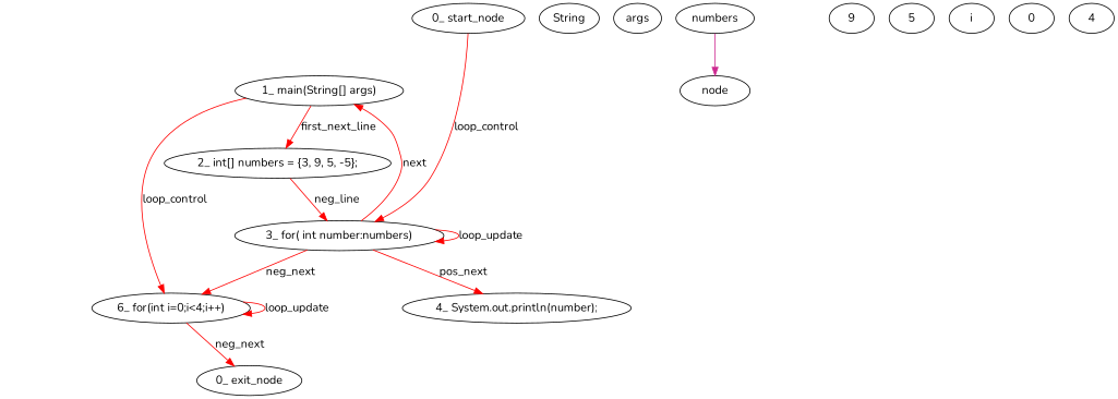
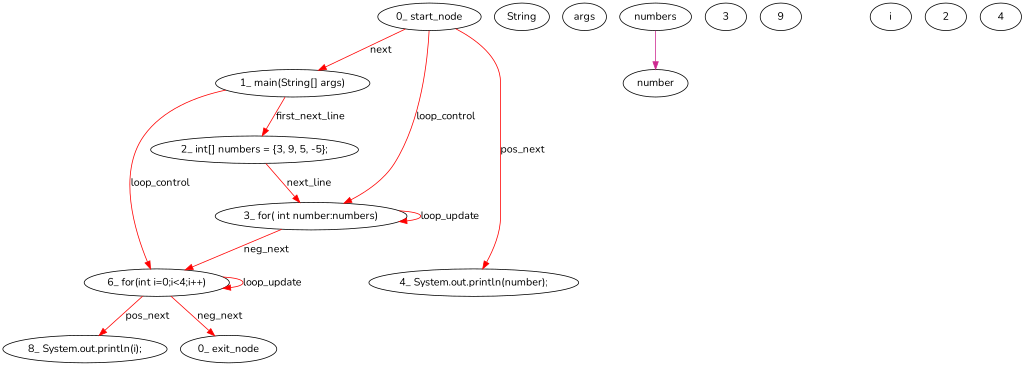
  digraph {
    fontname=Nunito
    node [fontname=Nunito node_type=token]
    edge [color=red controlflow_type=loop_control edge_type=CFG_edge fontname=Nunito]
    n1 [label="1_ main(String[] args)" node_type=""]
    n2 [label="2_ int[] numbers = {3, 9, 5, -5};" node_type=""]
    n3 [label="6_ for(int i=0;i<4;i++)" node_type=""]
    n4 [label="3_ for( int number:numbers)" node_type=""]
    n5 [label="4_ System.out.println(number);" node_type=""]
+   n6 [label="8_ System.out.println(i);" node_type=""]
    n7 [label="0_ exit_node" node_type=""]
    n8 [label="0_ start_node" node_type=""]
    n9 [label=String node_composition="{16}" node_name=String]
    n10 [label=args node_composition="{18}" node_name=args]
    n11 [label=numbers node_composition="{25, 35}" node_name=numbers]
-   n12 [label="node" node_composition="{34, 44}" node_name=number]
+   n12 [label=number node_composition="{34, 44}" node_name=number]
+   n13 [label=3 node_composition="{27}" node_name=3]
    n14 [label=9 node_composition="{28}" node_name=9]
-   n15 [label=5 node_composition="{29, 31}" node_name=5]
    n16 [label=i node_composition="{64, 49, 52, 55}" node_name=i]
-   n17 [label=0 node_composition="{50}" node_name=0]
+   n17 [label=2 node_composition="{50}" node_name=0]
    n18 [label=4 node_composition="{53}" node_name=4]
    n1 -> n2 [controlflow_type=first_next_line label=first_next_line]
    n1 -> n3 [label=loop_control]
-   n2 -> n4 [controlflow_type=next_line label=neg_line]
+   n2 -> n4 [controlflow_type=next_line label=next_line]
    n3 -> n3 [controlflow_type=loop_update label=loop_update]
+   n3 -> n6 [controlflow_type=pos_next label=pos_next]
    n3 -> n7 [controlflow_type=neg_next label=neg_next]
    n4 -> n3 [controlflow_type=neg_next label=neg_next]
    n4 -> n4 [controlflow_type=loop_update label=loop_update]
-   n4 -> n5 [controlflow_type=pos_next label=pos_next]
-   n4 -> n1 [controlflow_type=next label=next]
+   n8 -> n5 [controlflow_type=pos_next label=pos_next]
+   n8 -> n1 [controlflow_type=next label=next]
    n8 -> n4 [label=loop_control]
    n11 -> n12 [color=maroon3 dataflow_type=computedFrom edge_type=DFG_edge controlflow_type=""]
  }
